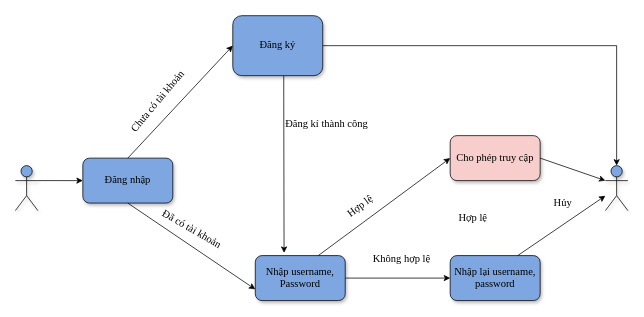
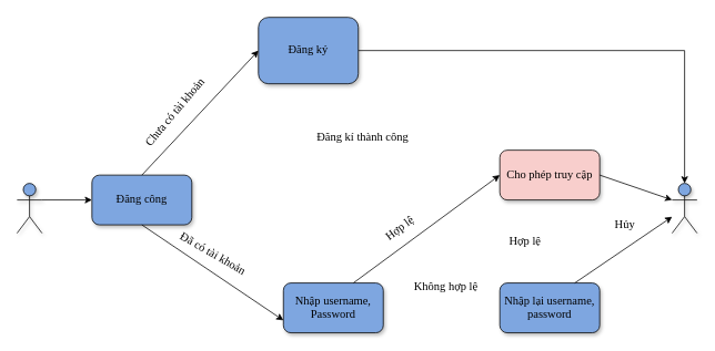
  <mxCell id="0" />
  <mxCell id="1" parent="0" />
- <mxCell id="2" value="&lt;font style=&quot;font-size: 14px;&quot; face=&quot;Times New Roman&quot;&gt;Đăng nhập&lt;/font&gt;" style="rounded=1;whiteSpace=wrap;html=1;shadow=1;fillColor=#7EA6E0;" vertex="1" parent="1"><mxGeometry x="110" y="210" width="120" height="60" as="geometry" /></mxCell>
- <mxCell id="3" style="edgeStyle=orthogonalEdgeStyle;rounded=0;orthogonalLoop=1;jettySize=auto;html=1;entryX=0.32;entryY=-0.06;entryDx=0;entryDy=0;entryPerimeter=0;" edge="1" parent="1" source="5" target="7"><mxGeometry relative="1" as="geometry"><Array as="points"><mxPoint x="378" y="130" /><mxPoint x="378" y="130" /></Array></mxGeometry></mxCell>
+ <mxCell id="2" value="&lt;font style=&quot;font-size: 14px;&quot; face=&quot;Times New Roman&quot;&gt;Đăng công&lt;/font&gt;" style="rounded=1;whiteSpace=wrap;html=1;shadow=1;fillColor=#7EA6E0;" vertex="1" parent="1"><mxGeometry x="110" y="210" width="120" height="60" as="geometry" /></mxCell>
  <mxCell id="4" style="edgeStyle=orthogonalEdgeStyle;rounded=0;orthogonalLoop=1;jettySize=auto;html=1;entryX=0.5;entryY=0;entryDx=0;entryDy=0;entryPerimeter=0;" edge="1" parent="1" source="5" target="10"><mxGeometry relative="1" as="geometry" /></mxCell>
  <mxCell id="5" value="&lt;font style=&quot;font-size: 14px;&quot; face=&quot;Times New Roman&quot;&gt;Đăng ký&lt;/font&gt;" style="rounded=1;whiteSpace=wrap;html=1;shadow=1;fillColor=#7EA6E0;" vertex="1" parent="1"><mxGeometry x="310" y="20" width="120" height="80" as="geometry" /></mxCell>
- <mxCell id="6" style="edgeStyle=orthogonalEdgeStyle;rounded=0;orthogonalLoop=1;jettySize=auto;html=1;entryX=0;entryY=0.5;entryDx=0;entryDy=0;" edge="1" parent="1" source="7" target="9"><mxGeometry relative="1" as="geometry" /></mxCell>
  <mxCell id="7" value="&lt;font style=&quot;font-size: 14px;&quot; face=&quot;Times New Roman&quot;&gt;Nhập username, Password&lt;/font&gt;" style="rounded=1;whiteSpace=wrap;html=1;shadow=1;fillColor=#7EA6E0;" vertex="1" parent="1"><mxGeometry x="340" y="340" width="120" height="60" as="geometry" /></mxCell>
  <mxCell id="8" value="&lt;font style=&quot;font-size: 14px;&quot; face=&quot;Times New Roman&quot;&gt;Cho phép truy cập&lt;/font&gt;" style="rounded=1;whiteSpace=wrap;html=1;shadow=1;fillColor=#f8cecc;" vertex="1" parent="1"><mxGeometry x="600" y="180" width="120" height="60" as="geometry" /></mxCell>
  <mxCell id="9" value="&lt;font style=&quot;font-size: 14px;&quot; face=&quot;Times New Roman&quot;&gt;Nhập lại username, password&lt;/font&gt;" style="rounded=1;whiteSpace=wrap;html=1;shadow=1;fillColor=#7EA6E0;" vertex="1" parent="1"><mxGeometry x="600" y="340" width="120" height="60" as="geometry" /></mxCell>
  <mxCell id="10" value="" style="shape=umlActor;verticalLabelPosition=bottom;verticalAlign=top;html=1;outlineConnect=0;shadow=1;fillColor=#7EA6E0;" vertex="1" parent="1"><mxGeometry x="807" y="220" width="30" height="60" as="geometry" /></mxCell>
  <mxCell id="11" style="edgeStyle=orthogonalEdgeStyle;rounded=0;orthogonalLoop=1;jettySize=auto;html=1;entryX=0;entryY=0.5;entryDx=0;entryDy=0;exitX=1;exitY=0.333;exitDx=0;exitDy=0;exitPerimeter=0;" edge="1" parent="1" source="12" target="2"><mxGeometry relative="1" as="geometry"><Array as="points" /></mxGeometry></mxCell>
  <mxCell id="12" value="" style="shape=umlActor;verticalLabelPosition=bottom;verticalAlign=top;html=1;outlineConnect=0;shadow=1;fillColor=#7EA6E0;" vertex="1" parent="1"><mxGeometry x="20" y="220" width="30" height="60" as="geometry" /></mxCell>
  <mxCell id="13" value="" style="endArrow=classic;html=1;rounded=0;entryX=0;entryY=0.5;entryDx=0;entryDy=0;" edge="1" parent="1" target="5"><mxGeometry width="50" height="50" relative="1" as="geometry"><mxPoint x="170" y="210" as="sourcePoint" /><mxPoint x="220" y="160" as="targetPoint" /></mxGeometry></mxCell>
  <mxCell id="14" value="" style="endArrow=classic;html=1;rounded=0;entryX=0;entryY=0.75;entryDx=0;entryDy=0;" edge="1" parent="1" target="7"><mxGeometry width="50" height="50" relative="1" as="geometry"><mxPoint x="170" y="270" as="sourcePoint" /><mxPoint x="220" y="220" as="targetPoint" /></mxGeometry></mxCell>
  <mxCell id="15" value="" style="endArrow=classic;html=1;rounded=0;entryX=0;entryY=0.5;entryDx=0;entryDy=0;" edge="1" parent="1" target="8"><mxGeometry width="50" height="50" relative="1" as="geometry"><mxPoint x="424" y="340" as="sourcePoint" /><mxPoint x="474" y="290" as="targetPoint" /></mxGeometry></mxCell>
  <mxCell id="16" value="" style="endArrow=classic;html=1;rounded=0;entryX=0;entryY=0.333;entryDx=0;entryDy=0;entryPerimeter=0;" edge="1" parent="1" target="10"><mxGeometry width="50" height="50" relative="1" as="geometry"><mxPoint x="720" y="210" as="sourcePoint" /><mxPoint x="770" y="160" as="targetPoint" /></mxGeometry></mxCell>
  <mxCell id="17" value="" style="endArrow=classic;html=1;rounded=0;" edge="1" parent="1" target="10"><mxGeometry width="50" height="50" relative="1" as="geometry"><mxPoint x="690" y="340" as="sourcePoint" /><mxPoint x="740" y="290" as="targetPoint" /></mxGeometry></mxCell>
  <mxCell id="18" value="&lt;font style=&quot;font-size: 14px;&quot; face=&quot;Times New Roman&quot;&gt;Chưa có tài khoản&lt;/font&gt;" style="text;html=1;align=center;verticalAlign=middle;resizable=0;points=[];autosize=1;strokeColor=none;fillColor=none;rotation=-50;" vertex="1" parent="1"><mxGeometry x="145" y="120" width="130" height="30" as="geometry" /></mxCell>
  <mxCell id="19" value="&lt;font style=&quot;font-size: 14px;&quot; face=&quot;Times New Roman&quot;&gt;Đã có tài khoản&lt;/font&gt;" style="text;html=1;align=center;verticalAlign=middle;resizable=0;points=[];autosize=1;strokeColor=none;fillColor=none;rotation=30;" vertex="1" parent="1"><mxGeometry x="200" y="290" width="110" height="30" as="geometry" /></mxCell>
  <mxCell id="20" value="&lt;font face=&quot;Times New Roman&quot; style=&quot;font-size: 14px;&quot;&gt;Đăng kí thành công&lt;/font&gt;" style="text;html=1;align=center;verticalAlign=middle;resizable=0;points=[];autosize=1;strokeColor=none;fillColor=none;rotation=0;" vertex="1" parent="1"><mxGeometry x="370" y="150" width="130" height="30" as="geometry" /></mxCell>
  <mxCell id="21" value="&lt;font face=&quot;Times New Roman&quot; style=&quot;font-size: 14px;&quot;&gt;Hợp lệ&lt;/font&gt;" style="text;html=1;align=center;verticalAlign=middle;resizable=0;points=[];autosize=1;strokeColor=none;fillColor=none;rotation=-37;" vertex="1" parent="1"><mxGeometry x="450" y="260" width="60" height="30" as="geometry" /></mxCell>
  <mxCell id="22" value="&lt;font style=&quot;font-size: 14px;&quot; face=&quot;Times New Roman&quot;&gt;Không hợp lệ&lt;/font&gt;" style="text;html=1;align=center;verticalAlign=middle;resizable=0;points=[];autosize=1;strokeColor=none;fillColor=none;" vertex="1" parent="1"><mxGeometry x="485" y="330" width="100" height="30" as="geometry" /></mxCell>
  <mxCell id="23" value="&lt;font style=&quot;font-size: 14px;&quot; face=&quot;Times New Roman&quot;&gt;Hợp lệ&lt;/font&gt;" style="text;html=1;align=center;verticalAlign=middle;resizable=0;points=[];autosize=1;strokeColor=none;fillColor=none;" vertex="1" parent="1"><mxGeometry x="600" y="275" width="60" height="30" as="geometry" /></mxCell>
  <mxCell id="24" value="&lt;font style=&quot;font-size: 14px;&quot; face=&quot;Times New Roman&quot;&gt;Hủy&lt;/font&gt;" style="text;html=1;align=center;verticalAlign=middle;resizable=0;points=[];autosize=1;strokeColor=none;fillColor=none;" vertex="1" parent="1"><mxGeometry x="725" y="255" width="50" height="30" as="geometry" /></mxCell>
